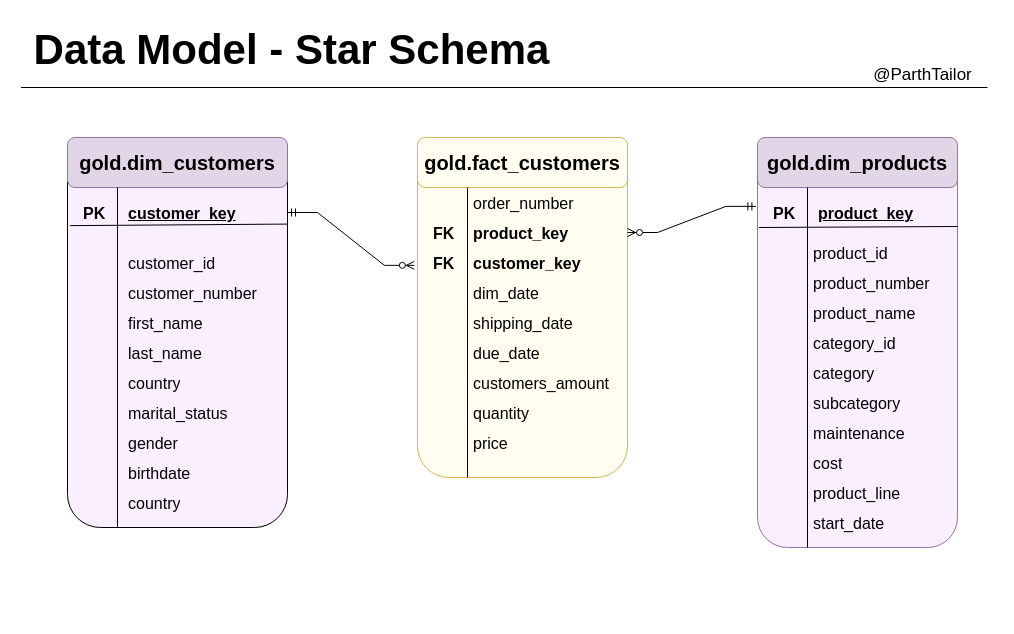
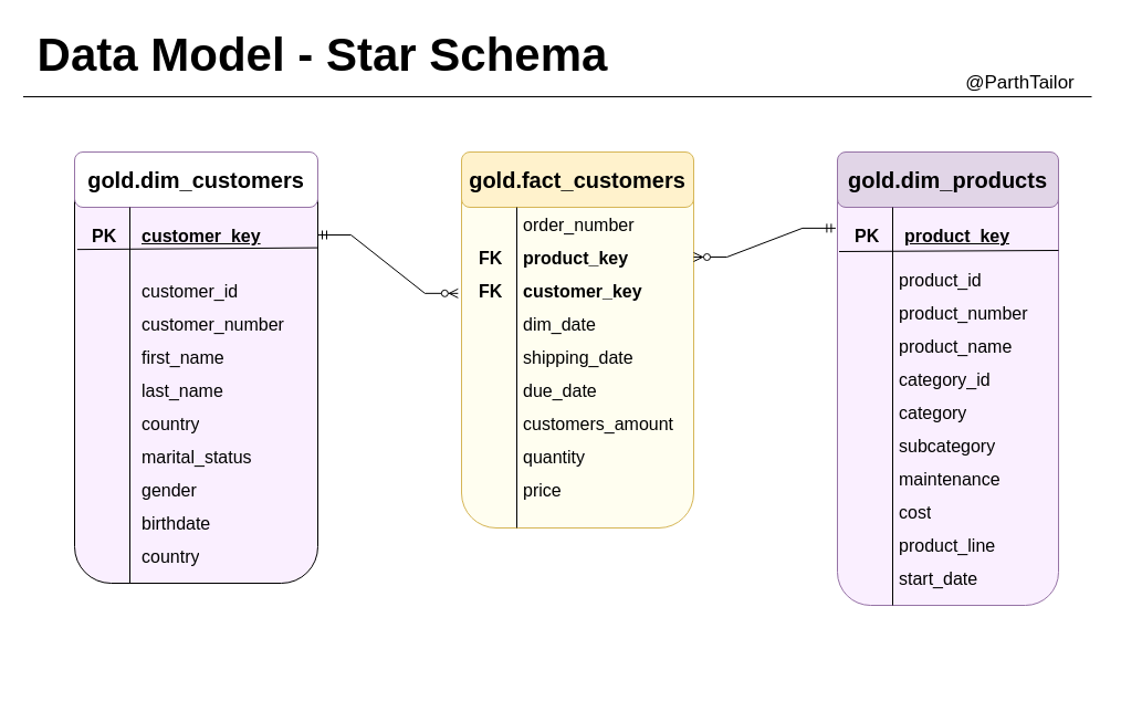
  <mxCell id="0" />
  <mxCell id="1" parent="0" />
  <mxCell id="2" value="" style="endArrow=none;html=1;rounded=0;" parent="1" edge="1"><mxGeometry width="50" height="50" relative="1" as="geometry"><mxPoint x="20.5" y="87" as="sourcePoint" /><mxPoint x="987" y="87" as="targetPoint" /></mxGeometry></mxCell>
  <mxCell id="3" value="&lt;b&gt;&lt;font style=&quot;font-size: 42px;&quot;&gt;Data Model - Star Schema&lt;/font&gt;&lt;/b&gt;" style="text;html=1;align=center;verticalAlign=middle;resizable=0;points=[];autosize=1;strokeColor=none;fillColor=none;" parent="1" vertex="1"><mxGeometry x="20.5" y="20" width="540" height="60" as="geometry" /></mxCell>
  <mxCell id="4" value="&lt;font style=&quot;font-size: 17px;&quot;&gt;@ParthTailor&lt;/font&gt;" style="text;html=1;align=center;verticalAlign=middle;resizable=0;points=[];autosize=1;strokeColor=none;fillColor=none;" parent="1" vertex="1"><mxGeometry x="862" y="60" width="120" height="30" as="geometry" /></mxCell>
  <mxCell id="5" value="" style="rounded=1;whiteSpace=wrap;html=1;fillColor=#FAEFFF;" vertex="1" parent="1"><mxGeometry x="67" y="137" width="220" height="390" as="geometry" /></mxCell>
- <mxCell id="6" value="&lt;font style=&quot;font-size: 20px;&quot;&gt;&lt;b style=&quot;&quot;&gt;gold.dim_customers&lt;/b&gt;&lt;/font&gt;" style="rounded=1;whiteSpace=wrap;html=1;fillColor=#e1d5e7;strokeColor=#9673a6;" vertex="1" parent="1"><mxGeometry x="67" y="137" width="220" height="50" as="geometry" /></mxCell>
+ <mxCell id="6" value="&lt;font style=&quot;font-size: 20px;&quot;&gt;&lt;b style=&quot;&quot;&gt;gold.dim_customers&lt;/b&gt;&lt;/font&gt;" style="rounded=1;whiteSpace=wrap;html=1;fillColor=#ffffff;strokeColor=#9673a6;" vertex="1" parent="1"><mxGeometry x="67" y="137" width="220" height="50" as="geometry" /></mxCell>
  <mxCell id="7" value="" style="endArrow=none;html=1;rounded=0;" edge="1" parent="1"><mxGeometry width="50" height="50" relative="1" as="geometry"><mxPoint x="117" y="187.003" as="sourcePoint" /><mxPoint x="117" y="527" as="targetPoint" /></mxGeometry></mxCell>
  <mxCell id="8" value="" style="endArrow=none;html=1;rounded=0;entryX=1;entryY=0.222;entryDx=0;entryDy=0;entryPerimeter=0;exitX=0.011;exitY=0.226;exitDx=0;exitDy=0;exitPerimeter=0;" edge="1" parent="1" source="5" target="5"><mxGeometry width="50" height="50" relative="1" as="geometry"><mxPoint x="77" y="237" as="sourcePoint" /><mxPoint x="297" y="237" as="targetPoint" /></mxGeometry></mxCell>
  <mxCell id="9" value="&lt;font style=&quot;font-size: 16px;&quot;&gt;&lt;b&gt;PK&lt;/b&gt;&lt;/font&gt;" style="text;strokeColor=none;fillColor=none;spacingLeft=4;spacingRight=4;overflow=hidden;rotatable=0;points=[[0,0.5],[1,0.5]];portConstraint=eastwest;fontSize=12;whiteSpace=wrap;html=1;" vertex="1" parent="1"><mxGeometry x="77" y="197" width="40" height="30" as="geometry" /></mxCell>
  <mxCell id="10" value="" style="rounded=1;whiteSpace=wrap;html=1;fillColor=#FFFEF0;strokeColor=#d6b656;" vertex="1" parent="1"><mxGeometry x="417" y="137" width="210" height="340" as="geometry" /></mxCell>
- <mxCell id="11" value="&lt;font style=&quot;font-size: 20px;&quot;&gt;&lt;b style=&quot;&quot;&gt;gold.fact_customers&lt;/b&gt;&lt;/font&gt;" style="rounded=1;whiteSpace=wrap;html=1;fillColor=#fffef0;strokeColor=#d6b656;" vertex="1" parent="1"><mxGeometry x="417" y="137" width="210" height="50" as="geometry" /></mxCell>
+ <mxCell id="11" value="&lt;font style=&quot;font-size: 20px;&quot;&gt;&lt;b style=&quot;&quot;&gt;gold.fact_customers&lt;/b&gt;&lt;/font&gt;" style="rounded=1;whiteSpace=wrap;html=1;fillColor=#fff2cc;strokeColor=#d6b656;" vertex="1" parent="1"><mxGeometry x="417" y="137" width="210" height="50" as="geometry" /></mxCell>
  <mxCell id="12" value="" style="endArrow=none;html=1;rounded=0;" edge="1" parent="1"><mxGeometry width="50" height="50" relative="1" as="geometry"><mxPoint x="467" y="187.003" as="sourcePoint" /><mxPoint x="467" y="477" as="targetPoint" /></mxGeometry></mxCell>
  <mxCell id="13" value="" style="rounded=1;whiteSpace=wrap;html=1;fillColor=#FAEFFF;strokeColor=#9673a6;" vertex="1" parent="1"><mxGeometry x="757" y="137" width="200" height="410" as="geometry" /></mxCell>
  <mxCell id="14" value="&lt;font style=&quot;font-size: 20px;&quot;&gt;&lt;b style=&quot;&quot;&gt;gold.dim_products&lt;/b&gt;&lt;/font&gt;" style="rounded=1;whiteSpace=wrap;html=1;fillColor=#e1d5e7;strokeColor=#9673a6;" vertex="1" parent="1"><mxGeometry x="757" y="137" width="200" height="50" as="geometry" /></mxCell>
  <mxCell id="15" value="" style="endArrow=none;html=1;rounded=0;" edge="1" parent="1"><mxGeometry width="50" height="50" relative="1" as="geometry"><mxPoint x="807" y="187.003" as="sourcePoint" /><mxPoint x="807" y="547" as="targetPoint" /></mxGeometry></mxCell>
  <mxCell id="16" value="&lt;font style=&quot;font-size: 16px;&quot;&gt;&lt;b&gt;PK&lt;/b&gt;&lt;/font&gt;" style="text;strokeColor=none;fillColor=none;spacingLeft=4;spacingRight=4;overflow=hidden;rotatable=0;points=[[0,0.5],[1,0.5]];portConstraint=eastwest;fontSize=12;whiteSpace=wrap;html=1;" vertex="1" parent="1"><mxGeometry x="767" y="197" width="40" height="30" as="geometry" /></mxCell>
  <mxCell id="17" value="&lt;u&gt;&lt;b&gt;&lt;font style=&quot;font-size: 16px;&quot;&gt;customer_key&lt;/font&gt;&lt;/b&gt;&lt;/u&gt;" style="text;strokeColor=none;fillColor=none;spacingLeft=4;spacingRight=4;overflow=hidden;rotatable=0;points=[[0,0.5],[1,0.5]];portConstraint=eastwest;fontSize=12;whiteSpace=wrap;html=1;" vertex="1" parent="1"><mxGeometry x="122" y="197" width="140" height="30" as="geometry" /></mxCell>
  <mxCell id="18" value="&lt;span style=&quot;&quot;&gt;&lt;font style=&quot;font-size: 16px;&quot;&gt;customer_id&lt;/font&gt;&lt;/span&gt;" style="text;strokeColor=none;fillColor=none;spacingLeft=4;spacingRight=4;overflow=hidden;rotatable=0;points=[[0,0.5],[1,0.5]];portConstraint=eastwest;fontSize=12;whiteSpace=wrap;html=1;fontStyle=0" vertex="1" parent="1"><mxGeometry x="122" y="247" width="185" height="30" as="geometry" /></mxCell>
  <mxCell id="19" value="&lt;span style=&quot;&quot;&gt;&lt;font style=&quot;font-size: 16px;&quot;&gt;customer_number&lt;/font&gt;&lt;/span&gt;" style="text;strokeColor=none;fillColor=none;spacingLeft=4;spacingRight=4;overflow=hidden;rotatable=0;points=[[0,0.5],[1,0.5]];portConstraint=eastwest;fontSize=12;whiteSpace=wrap;html=1;fontStyle=0" vertex="1" parent="1"><mxGeometry x="122" y="277" width="185" height="30" as="geometry" /></mxCell>
  <mxCell id="20" value="&lt;span style=&quot;&quot;&gt;&lt;font style=&quot;font-size: 16px;&quot;&gt;first_name&lt;/font&gt;&lt;/span&gt;" style="text;strokeColor=none;fillColor=none;spacingLeft=4;spacingRight=4;overflow=hidden;rotatable=0;points=[[0,0.5],[1,0.5]];portConstraint=eastwest;fontSize=12;whiteSpace=wrap;html=1;fontStyle=0" vertex="1" parent="1"><mxGeometry x="122" y="307" width="185" height="30" as="geometry" /></mxCell>
  <mxCell id="21" value="&lt;span style=&quot;&quot;&gt;&lt;font style=&quot;font-size: 16px;&quot;&gt;last_name&lt;/font&gt;&lt;/span&gt;" style="text;strokeColor=none;fillColor=none;spacingLeft=4;spacingRight=4;overflow=hidden;rotatable=0;points=[[0,0.5],[1,0.5]];portConstraint=eastwest;fontSize=12;whiteSpace=wrap;html=1;fontStyle=0" vertex="1" parent="1"><mxGeometry x="122" y="337" width="185" height="30" as="geometry" /></mxCell>
  <mxCell id="22" value="&lt;span style=&quot;&quot;&gt;&lt;font style=&quot;font-size: 16px;&quot;&gt;country&lt;/font&gt;&lt;/span&gt;" style="text;strokeColor=none;fillColor=none;spacingLeft=4;spacingRight=4;overflow=hidden;rotatable=0;points=[[0,0.5],[1,0.5]];portConstraint=eastwest;fontSize=12;whiteSpace=wrap;html=1;fontStyle=0" vertex="1" parent="1"><mxGeometry x="122" y="367" width="185" height="30" as="geometry" /></mxCell>
  <mxCell id="23" value="&lt;span style=&quot;&quot;&gt;&lt;font style=&quot;font-size: 16px;&quot;&gt;marital_status&lt;/font&gt;&lt;/span&gt;" style="text;strokeColor=none;fillColor=none;spacingLeft=4;spacingRight=4;overflow=hidden;rotatable=0;points=[[0,0.5],[1,0.5]];portConstraint=eastwest;fontSize=12;whiteSpace=wrap;html=1;fontStyle=0" vertex="1" parent="1"><mxGeometry x="122" y="397" width="185" height="30" as="geometry" /></mxCell>
  <mxCell id="24" value="&lt;span style=&quot;&quot;&gt;&lt;font style=&quot;font-size: 16px;&quot;&gt;gender&lt;/font&gt;&lt;/span&gt;" style="text;strokeColor=none;fillColor=none;spacingLeft=4;spacingRight=4;overflow=hidden;rotatable=0;points=[[0,0.5],[1,0.5]];portConstraint=eastwest;fontSize=12;whiteSpace=wrap;html=1;fontStyle=0" vertex="1" parent="1"><mxGeometry x="122" y="427" width="185" height="30" as="geometry" /></mxCell>
  <mxCell id="25" value="&lt;span style=&quot;&quot;&gt;&lt;font style=&quot;font-size: 16px;&quot;&gt;birthdate&lt;/font&gt;&lt;/span&gt;" style="text;strokeColor=none;fillColor=none;spacingLeft=4;spacingRight=4;overflow=hidden;rotatable=0;points=[[0,0.5],[1,0.5]];portConstraint=eastwest;fontSize=12;whiteSpace=wrap;html=1;fontStyle=0" vertex="1" parent="1"><mxGeometry x="122" y="457" width="185" height="30" as="geometry" /></mxCell>
  <mxCell id="26" value="&lt;span style=&quot;&quot;&gt;&lt;font style=&quot;font-size: 16px;&quot;&gt;country&lt;/font&gt;&lt;/span&gt;" style="text;strokeColor=none;fillColor=none;spacingLeft=4;spacingRight=4;overflow=hidden;rotatable=0;points=[[0,0.5],[1,0.5]];portConstraint=eastwest;fontSize=12;whiteSpace=wrap;html=1;fontStyle=0" vertex="1" parent="1"><mxGeometry x="122" y="487" width="185" height="30" as="geometry" /></mxCell>
  <mxCell id="27" value="&lt;span style=&quot;&quot;&gt;&lt;font style=&quot;font-size: 16px;&quot;&gt;&lt;b&gt;customer_key&lt;/b&gt;&lt;/font&gt;&lt;/span&gt;" style="text;strokeColor=none;fillColor=none;spacingLeft=4;spacingRight=4;overflow=hidden;rotatable=0;points=[[0,0.5],[1,0.5]];portConstraint=eastwest;fontSize=12;whiteSpace=wrap;html=1;fontStyle=0" vertex="1" parent="1"><mxGeometry x="467" y="247" width="185" height="30" as="geometry" /></mxCell>
  <mxCell id="28" value="&lt;span style=&quot;&quot;&gt;&lt;font style=&quot;font-size: 16px;&quot;&gt;dim_date&lt;/font&gt;&lt;/span&gt;" style="text;strokeColor=none;fillColor=none;spacingLeft=4;spacingRight=4;overflow=hidden;rotatable=0;points=[[0,0.5],[1,0.5]];portConstraint=eastwest;fontSize=12;whiteSpace=wrap;html=1;fontStyle=0" vertex="1" parent="1"><mxGeometry x="467" y="277" width="185" height="30" as="geometry" /></mxCell>
  <mxCell id="29" value="&lt;span style=&quot;&quot;&gt;&lt;font style=&quot;font-size: 16px;&quot;&gt;shipping_date&lt;/font&gt;&lt;/span&gt;" style="text;strokeColor=none;fillColor=none;spacingLeft=4;spacingRight=4;overflow=hidden;rotatable=0;points=[[0,0.5],[1,0.5]];portConstraint=eastwest;fontSize=12;whiteSpace=wrap;html=1;fontStyle=0" vertex="1" parent="1"><mxGeometry x="467" y="307" width="185" height="30" as="geometry" /></mxCell>
  <mxCell id="30" value="&lt;span style=&quot;&quot;&gt;&lt;font style=&quot;font-size: 16px;&quot;&gt;due_date&lt;/font&gt;&lt;/span&gt;" style="text;strokeColor=none;fillColor=none;spacingLeft=4;spacingRight=4;overflow=hidden;rotatable=0;points=[[0,0.5],[1,0.5]];portConstraint=eastwest;fontSize=12;whiteSpace=wrap;html=1;fontStyle=0" vertex="1" parent="1"><mxGeometry x="467" y="337" width="185" height="30" as="geometry" /></mxCell>
  <mxCell id="31" value="&lt;span style=&quot;&quot;&gt;&lt;font style=&quot;font-size: 16px;&quot;&gt;customers_amount&lt;/font&gt;&lt;/span&gt;" style="text;strokeColor=none;fillColor=none;spacingLeft=4;spacingRight=4;overflow=hidden;rotatable=0;points=[[0,0.5],[1,0.5]];portConstraint=eastwest;fontSize=12;whiteSpace=wrap;html=1;fontStyle=0" vertex="1" parent="1"><mxGeometry x="467" y="367" width="185" height="30" as="geometry" /></mxCell>
  <mxCell id="32" value="&lt;span style=&quot;&quot;&gt;&lt;font style=&quot;font-size: 16px;&quot;&gt;quantity&lt;/font&gt;&lt;/span&gt;" style="text;strokeColor=none;fillColor=none;spacingLeft=4;spacingRight=4;overflow=hidden;rotatable=0;points=[[0,0.5],[1,0.5]];portConstraint=eastwest;fontSize=12;whiteSpace=wrap;html=1;fontStyle=0" vertex="1" parent="1"><mxGeometry x="467" y="397" width="185" height="30" as="geometry" /></mxCell>
  <mxCell id="33" value="&lt;span style=&quot;font-size: 16px;&quot;&gt;price&lt;/span&gt;" style="text;strokeColor=none;fillColor=none;spacingLeft=4;spacingRight=4;overflow=hidden;rotatable=0;points=[[0,0.5],[1,0.5]];portConstraint=eastwest;fontSize=12;whiteSpace=wrap;html=1;fontStyle=0" vertex="1" parent="1"><mxGeometry x="467" y="427" width="185" height="30" as="geometry" /></mxCell>
  <mxCell id="34" value="&lt;span style=&quot;&quot;&gt;&lt;font style=&quot;font-size: 16px;&quot;&gt;product_id&lt;/font&gt;&lt;/span&gt;" style="text;strokeColor=none;fillColor=none;spacingLeft=4;spacingRight=4;overflow=hidden;rotatable=0;points=[[0,0.5],[1,0.5]];portConstraint=eastwest;fontSize=12;whiteSpace=wrap;html=1;fontStyle=0" vertex="1" parent="1"><mxGeometry x="807" y="237" width="185" height="30" as="geometry" /></mxCell>
  <mxCell id="35" value="&lt;span style=&quot;&quot;&gt;&lt;font style=&quot;font-size: 16px;&quot;&gt;product_number&lt;/font&gt;&lt;/span&gt;" style="text;strokeColor=none;fillColor=none;spacingLeft=4;spacingRight=4;overflow=hidden;rotatable=0;points=[[0,0.5],[1,0.5]];portConstraint=eastwest;fontSize=12;whiteSpace=wrap;html=1;fontStyle=0" vertex="1" parent="1"><mxGeometry x="807" y="267" width="185" height="30" as="geometry" /></mxCell>
  <mxCell id="36" value="&lt;span style=&quot;&quot;&gt;&lt;font style=&quot;font-size: 16px;&quot;&gt;product_name&lt;/font&gt;&lt;/span&gt;" style="text;strokeColor=none;fillColor=none;spacingLeft=4;spacingRight=4;overflow=hidden;rotatable=0;points=[[0,0.5],[1,0.5]];portConstraint=eastwest;fontSize=12;whiteSpace=wrap;html=1;fontStyle=0" vertex="1" parent="1"><mxGeometry x="807" y="297" width="185" height="30" as="geometry" /></mxCell>
  <mxCell id="37" value="&lt;span style=&quot;&quot;&gt;&lt;font style=&quot;font-size: 16px;&quot;&gt;category_id&lt;/font&gt;&lt;/span&gt;" style="text;strokeColor=none;fillColor=none;spacingLeft=4;spacingRight=4;overflow=hidden;rotatable=0;points=[[0,0.5],[1,0.5]];portConstraint=eastwest;fontSize=12;whiteSpace=wrap;html=1;fontStyle=0" vertex="1" parent="1"><mxGeometry x="807" y="327" width="185" height="30" as="geometry" /></mxCell>
  <mxCell id="38" value="&lt;span style=&quot;&quot;&gt;&lt;font style=&quot;font-size: 16px;&quot;&gt;category&lt;/font&gt;&lt;/span&gt;" style="text;strokeColor=none;fillColor=none;spacingLeft=4;spacingRight=4;overflow=hidden;rotatable=0;points=[[0,0.5],[1,0.5]];portConstraint=eastwest;fontSize=12;whiteSpace=wrap;html=1;fontStyle=0" vertex="1" parent="1"><mxGeometry x="807" y="357" width="185" height="30" as="geometry" /></mxCell>
  <mxCell id="39" value="&lt;span style=&quot;&quot;&gt;&lt;font style=&quot;font-size: 16px;&quot;&gt;subcategory&lt;/font&gt;&lt;/span&gt;" style="text;strokeColor=none;fillColor=none;spacingLeft=4;spacingRight=4;overflow=hidden;rotatable=0;points=[[0,0.5],[1,0.5]];portConstraint=eastwest;fontSize=12;whiteSpace=wrap;html=1;fontStyle=0" vertex="1" parent="1"><mxGeometry x="807" y="387" width="185" height="30" as="geometry" /></mxCell>
  <mxCell id="40" value="&lt;span style=&quot;&quot;&gt;&lt;font style=&quot;font-size: 16px;&quot;&gt;maintenance&lt;/font&gt;&lt;/span&gt;" style="text;strokeColor=none;fillColor=none;spacingLeft=4;spacingRight=4;overflow=hidden;rotatable=0;points=[[0,0.5],[1,0.5]];portConstraint=eastwest;fontSize=12;whiteSpace=wrap;html=1;fontStyle=0" vertex="1" parent="1"><mxGeometry x="807" y="417" width="185" height="30" as="geometry" /></mxCell>
  <mxCell id="41" value="&lt;span style=&quot;&quot;&gt;&lt;font style=&quot;font-size: 16px;&quot;&gt;cost&lt;/font&gt;&lt;/span&gt;" style="text;strokeColor=none;fillColor=none;spacingLeft=4;spacingRight=4;overflow=hidden;rotatable=0;points=[[0,0.5],[1,0.5]];portConstraint=eastwest;fontSize=12;whiteSpace=wrap;html=1;fontStyle=0" vertex="1" parent="1"><mxGeometry x="807" y="447" width="185" height="30" as="geometry" /></mxCell>
  <mxCell id="42" value="&lt;span style=&quot;&quot;&gt;&lt;font style=&quot;font-size: 16px;&quot;&gt;product_line&lt;/font&gt;&lt;/span&gt;" style="text;strokeColor=none;fillColor=none;spacingLeft=4;spacingRight=4;overflow=hidden;rotatable=0;points=[[0,0.5],[1,0.5]];portConstraint=eastwest;fontSize=12;whiteSpace=wrap;html=1;fontStyle=0" vertex="1" parent="1"><mxGeometry x="807" y="477" width="185" height="30" as="geometry" /></mxCell>
  <mxCell id="43" value="&lt;span style=&quot;&quot;&gt;&lt;font style=&quot;font-size: 16px;&quot;&gt;order_number&lt;/font&gt;&lt;/span&gt;" style="text;strokeColor=none;fillColor=none;spacingLeft=4;spacingRight=4;overflow=hidden;rotatable=0;points=[[0,0.5],[1,0.5]];portConstraint=eastwest;fontSize=12;whiteSpace=wrap;html=1;fontStyle=0" vertex="1" parent="1"><mxGeometry x="467" y="187" width="185" height="30" as="geometry" /></mxCell>
  <mxCell id="44" value="&lt;span style=&quot;&quot;&gt;&lt;font style=&quot;font-size: 16px;&quot;&gt;&lt;b&gt;product_key&lt;/b&gt;&lt;/font&gt;&lt;/span&gt;" style="text;strokeColor=none;fillColor=none;spacingLeft=4;spacingRight=4;overflow=hidden;rotatable=0;points=[[0,0.5],[1,0.5]];portConstraint=eastwest;fontSize=12;whiteSpace=wrap;html=1;fontStyle=0" vertex="1" parent="1"><mxGeometry x="467" y="217" width="160" height="30" as="geometry" /></mxCell>
  <mxCell id="45" value="&lt;font style=&quot;font-size: 16px;&quot;&gt;&lt;b&gt;FK&lt;/b&gt;&lt;/font&gt;" style="text;strokeColor=none;fillColor=none;spacingLeft=4;spacingRight=4;overflow=hidden;rotatable=0;points=[[0,0.5],[1,0.5]];portConstraint=eastwest;fontSize=12;whiteSpace=wrap;html=1;" vertex="1" parent="1"><mxGeometry x="427" y="217" width="40" height="30" as="geometry" /></mxCell>
  <mxCell id="46" value="&lt;font style=&quot;font-size: 16px;&quot;&gt;&lt;b&gt;FK&lt;/b&gt;&lt;/font&gt;" style="text;strokeColor=none;fillColor=none;spacingLeft=4;spacingRight=4;overflow=hidden;rotatable=0;points=[[0,0.5],[1,0.5]];portConstraint=eastwest;fontSize=12;whiteSpace=wrap;html=1;" vertex="1" parent="1"><mxGeometry x="427" y="247" width="40" height="30" as="geometry" /></mxCell>
  <mxCell id="47" value="" style="endArrow=none;html=1;rounded=0;exitX=0.011;exitY=0.226;exitDx=0;exitDy=0;exitPerimeter=0;" edge="1" parent="1"><mxGeometry width="50" height="50" relative="1" as="geometry"><mxPoint x="758.5" y="227" as="sourcePoint" /><mxPoint x="957" y="226" as="targetPoint" /></mxGeometry></mxCell>
  <mxCell id="48" value="&lt;u&gt;&lt;b&gt;&lt;font style=&quot;font-size: 16px;&quot;&gt;product_key&lt;/font&gt;&lt;/b&gt;&lt;/u&gt;" style="text;strokeColor=none;fillColor=none;spacingLeft=4;spacingRight=4;overflow=hidden;rotatable=0;points=[[0,0.5],[1,0.5]];portConstraint=eastwest;fontSize=12;whiteSpace=wrap;html=1;" vertex="1" parent="1"><mxGeometry x="812" y="197" width="140" height="30" as="geometry" /></mxCell>
  <mxCell id="49" value="&lt;span style=&quot;&quot;&gt;&lt;font style=&quot;font-size: 16px;&quot;&gt;start_date&lt;/font&gt;&lt;/span&gt;" style="text;strokeColor=none;fillColor=none;spacingLeft=4;spacingRight=4;overflow=hidden;rotatable=0;points=[[0,0.5],[1,0.5]];portConstraint=eastwest;fontSize=12;whiteSpace=wrap;html=1;fontStyle=0" vertex="1" parent="1"><mxGeometry x="807" y="507" width="185" height="30" as="geometry" /></mxCell>
  <mxCell id="50" value="" style="edgeStyle=entityRelationEdgeStyle;fontSize=12;html=1;endArrow=ERzeroToMany;startArrow=ERmandOne;rounded=0;entryX=-0.015;entryY=0.376;entryDx=0;entryDy=0;entryPerimeter=0;" edge="1" parent="1" target="10"><mxGeometry width="100" height="100" relative="1" as="geometry"><mxPoint x="287" y="212" as="sourcePoint" /><mxPoint x="387" y="112" as="targetPoint" /></mxGeometry></mxCell>
  <mxCell id="51" value="" style="edgeStyle=entityRelationEdgeStyle;fontSize=12;html=1;endArrow=ERzeroToMany;startArrow=ERmandOne;rounded=0;exitX=-0.008;exitY=0.168;exitDx=0;exitDy=0;exitPerimeter=0;" edge="1" parent="1" source="13" target="44"><mxGeometry width="100" height="100" relative="1" as="geometry"><mxPoint x="767" y="217" as="sourcePoint" /><mxPoint x="662.8" y="236.97" as="targetPoint" /><Array as="points"><mxPoint x="527.8" y="611.97" /><mxPoint x="507.8" y="601.97" /><mxPoint x="587.8" y="611.97" /></Array></mxGeometry></mxCell>
